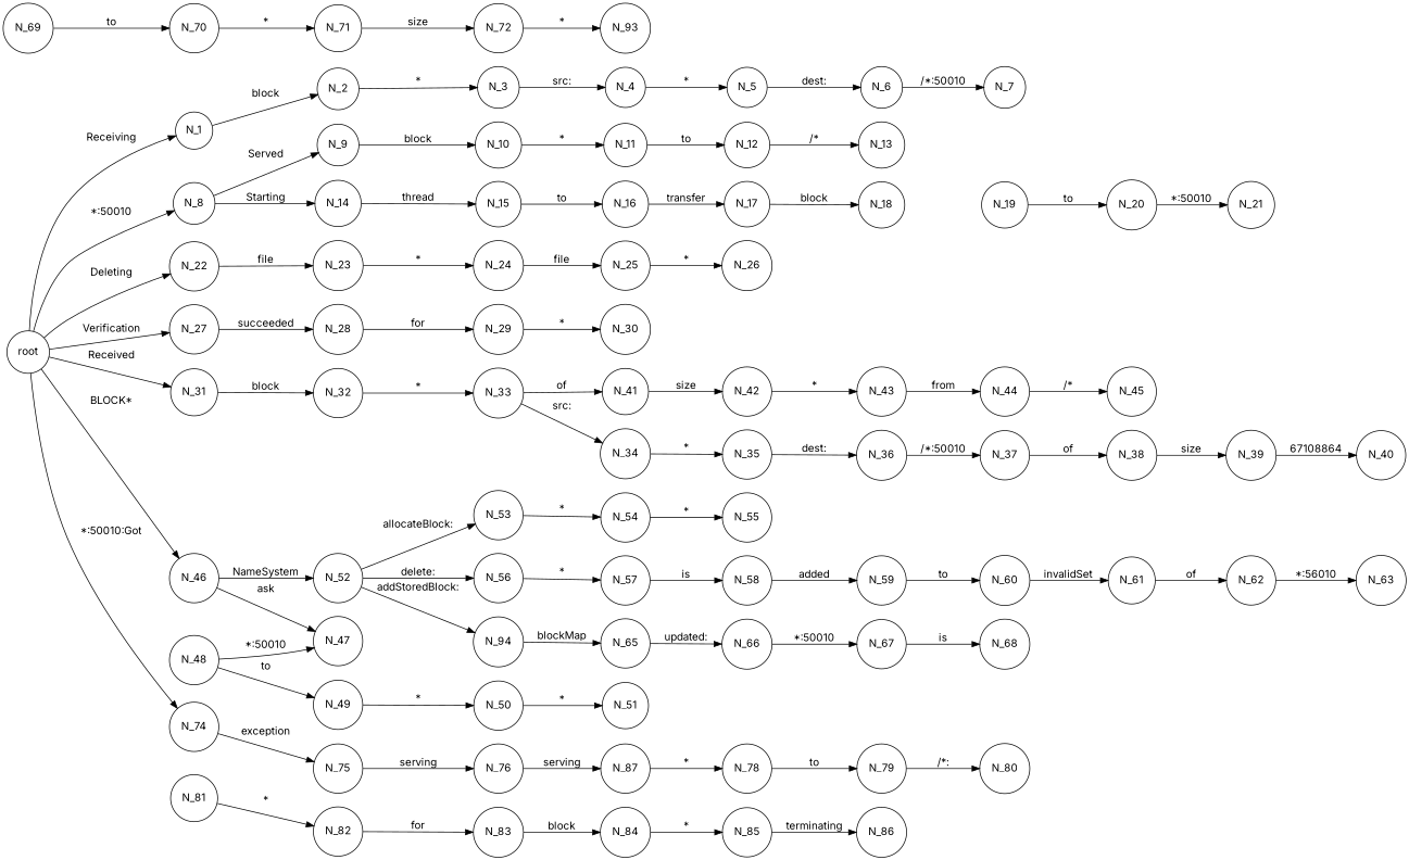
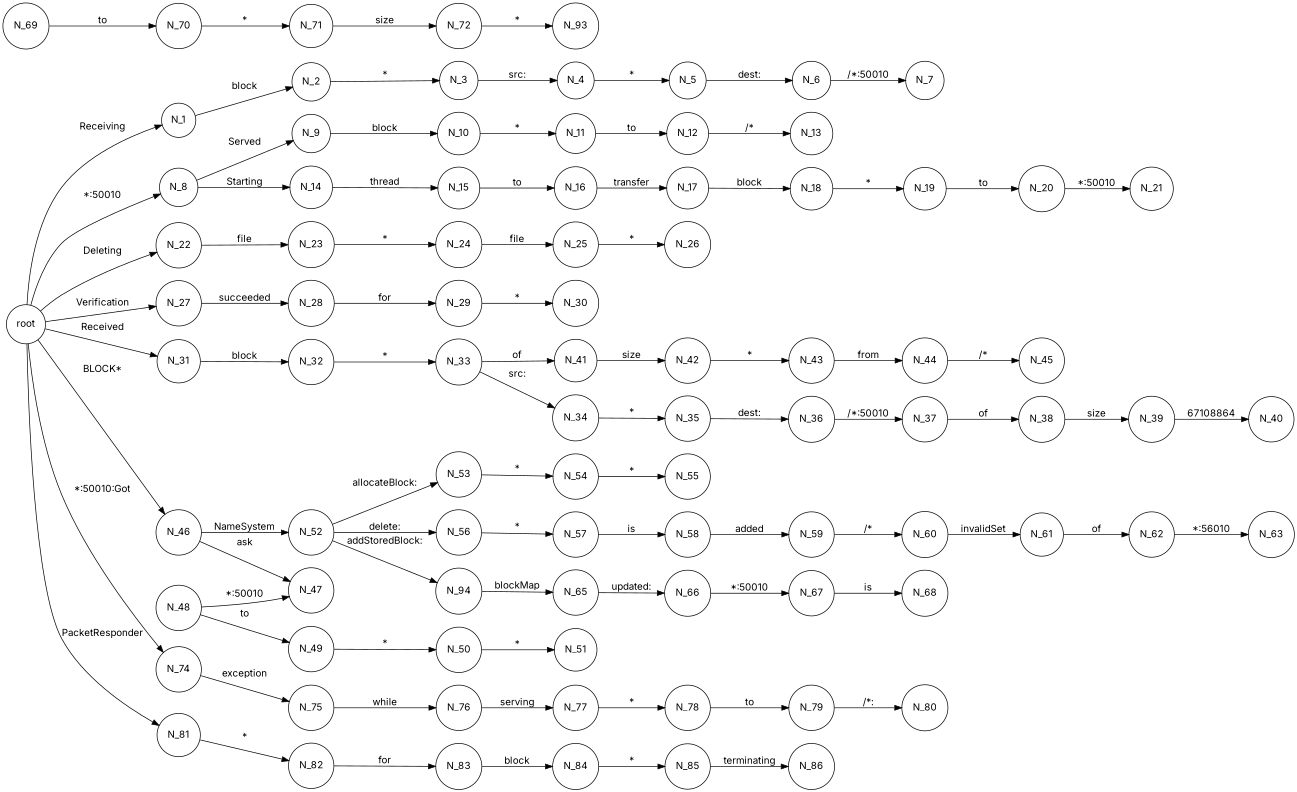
  strict digraph {
    fontname=Inter
    rankdir=LR
    node [fontname=Inter shape=circle]
    edge [fontname=Inter]
    n1 [label=root]
    N_1
    N_8
    N_22
    N_27
    N_31
    N_46
    N_74
    N_81
    N_2
    N_9
    N_14
    N_23
    N_28
    N_32
    N_47
    N_52
    N_75
    N_82
    N_3
    N_4
    N_5
    N_6
    N_7
    N_10
    N_15
    N_11
    N_12
    N_13
    N_16
    N_17
    N_18
    N_19
    N_20
    N_21
    N_24
    N_25
    N_26
    N_29
    N_30
    N_33
    N_34
    N_41
    N_35
    N_42
    N_36
    N_37
    N_38
    N_39
    N_40
    N_43
    N_44
    N_45
    N_53
    N_56
    n56 [label=N_94]
    N_48
    N_49
    N_50
    N_51
    N_54
    N_57
    N_65
    N_55
    N_58
    N_59
    N_60
    N_61
    N_62
    N_63
    N_66
    N_67
    N_68
    N_69
    N_70
    N_71
    N_72
    n78 [label=N_93]
    N_76
-   N_77 [label=N_87]
+   N_77
    N_78
    N_79
    N_80
    N_83
    N_84
    N_85
    N_86
    n1 -> N_1 [label=Receiving]
    n1 -> N_8 [label="*:50010"]
    n1 -> N_22 [label=Deleting]
    n1 -> N_27 [label=Verification]
    n1 -> N_31 [label=Received]
    n1 -> N_46 [label="BLOCK*"]
    n1 -> N_74 [label="*:50010:Got"]
+   n1 -> N_81 [label=PacketResponder]
    N_1 -> N_2 [label=block]
    N_8 -> N_9 [label=Served]
    N_8 -> N_14 [label=Starting]
    N_22 -> N_23 [label=file]
    N_27 -> N_28 [label=succeeded]
    N_31 -> N_32 [label=block]
    N_46 -> N_47 [label=ask]
    N_46 -> N_52 [label=NameSystem]
    N_74 -> N_75 [label=exception]
    N_81 -> N_82 [label="*"]
    N_2 -> N_3 [label="*"]
    N_9 -> N_10 [label=block]
    N_14 -> N_15 [label=thread]
    N_23 -> N_24 [label="*"]
    N_28 -> N_29 [label=for]
    N_32 -> N_33 [label="*"]
    N_52 -> N_53 [label="allocateBlock:"]
    N_52 -> N_56 [label="delete:"]
    N_52 -> n56 [label="addStoredBlock:"]
-   N_75 -> N_76 [label=serving]
+   N_75 -> N_76 [label=while]
    N_82 -> N_83 [label=for]
    N_3 -> N_4 [label="src:"]
    N_4 -> N_5 [label="*"]
    N_5 -> N_6 [label="dest:"]
    N_6 -> N_7 [label="/*:50010"]
    N_10 -> N_11 [label="*"]
    N_15 -> N_16 [label=to]
    N_11 -> N_12 [label=to]
    N_12 -> N_13 [label="/*"]
    N_16 -> N_17 [label=transfer]
    N_17 -> N_18 [label=block]
+   N_18 -> N_19 [label="*"]
    N_19 -> N_20 [label=to]
    N_20 -> N_21 [label="*:50010"]
    N_24 -> N_25 [label=file]
    N_25 -> N_26 [label="*"]
    N_29 -> N_30 [label="*"]
    N_33 -> N_34 [label="src:"]
    N_33 -> N_41 [label=of]
    N_34 -> N_35 [label="*"]
    N_41 -> N_42 [label=size]
    N_35 -> N_36 [label="dest:"]
    N_42 -> N_43 [label="*"]
    N_36 -> N_37 [label="/*:50010"]
    N_37 -> N_38 [label=of]
    N_38 -> N_39 [label=size]
    N_39 -> N_40 [label=67108864]
    N_43 -> N_44 [label=from]
    N_44 -> N_45 [label="/*"]
    N_53 -> N_54 [label="*"]
    N_56 -> N_57 [label="*"]
    n56 -> N_65 [label=blockMap]
    N_48 -> N_47 [label="*:50010"]
    N_48 -> N_49 [label=to]
    N_49 -> N_50 [label="*"]
    N_50 -> N_51 [label="*"]
    N_54 -> N_55 [label="*"]
    N_57 -> N_58 [label=is]
    N_65 -> N_66 [label="updated:"]
    N_58 -> N_59 [label=added]
-   N_59 -> N_60 [label=to]
+   N_59 -> N_60 [label="/*"]
    N_60 -> N_61 [label=invalidSet]
    N_61 -> N_62 [label=of]
    N_62 -> N_63 [label="*:56010"]
    N_66 -> N_67 [label="*:50010"]
    N_67 -> N_68 [label=is]
    N_69 -> N_70 [label=to]
    N_70 -> N_71 [label="*"]
    N_71 -> N_72 [label=size]
    N_72 -> n78 [label="*"]
    N_76 -> N_77 [label=serving]
    N_77 -> N_78 [label="*"]
    N_78 -> N_79 [label=to]
    N_79 -> N_80 [label="/*:"]
    N_83 -> N_84 [label=block]
    N_84 -> N_85 [label="*"]
    N_85 -> N_86 [label=terminating]
  }
